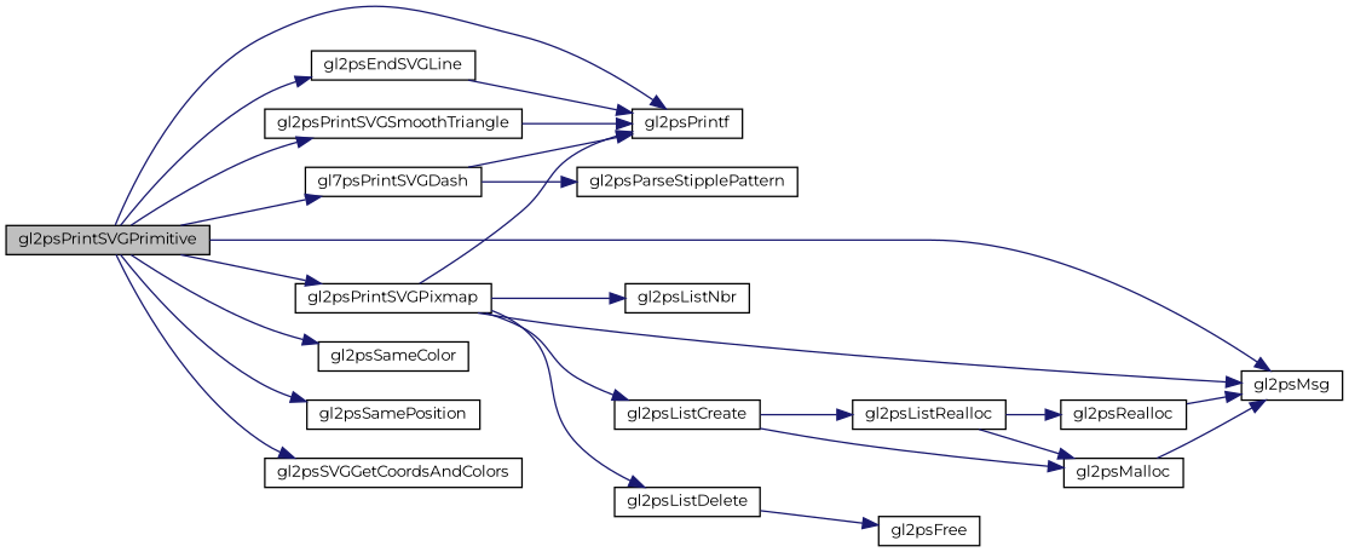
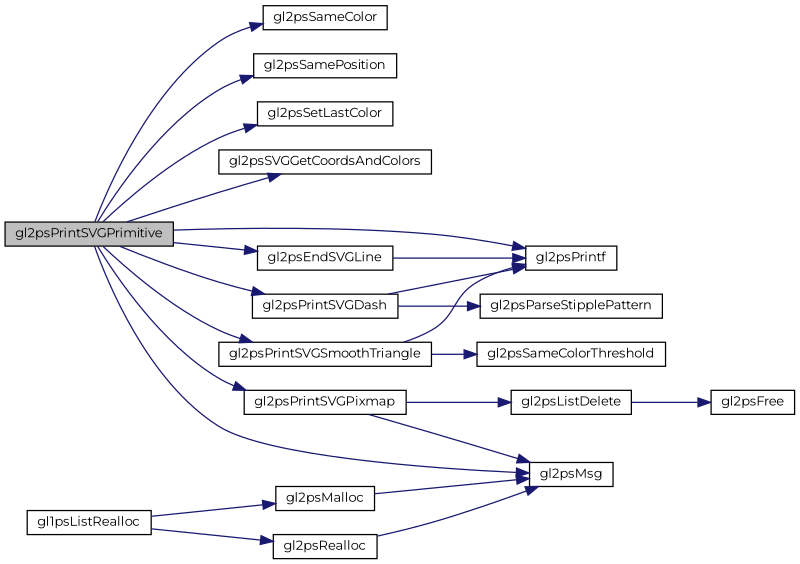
  digraph {
    fontname=Montserrat
    rankdir=LR
    node [color=black fillcolor=white fontname=Montserrat fontsize=10 shape=record style=filled]
    edge [color=midnightblue fontname=Montserrat fontsize=10 labelfontname=FreeSans labelfontsize=10 style=solid]
    n1 [fillcolor=grey75 fontcolor=black height=0.2 label=gl2psPrintSVGPrimitive width=0.4]
    n2 [height=0.2 label=gl2psEndSVGLine width=0.4]
    n3 [height=0.2 label=gl2psPrintf width=0.4]
    n4 [height=0.2 label=gl2psMsg width=0.4]
-   n5 [height=0.2 label=gl7psPrintSVGDash width=0.4]
+   n5 [height=0.2 label=gl2psPrintSVGDash width=0.4]
    n6 [height=0.2 label=gl2psPrintSVGPixmap width=0.4]
    n7 [height=0.2 label=gl2psPrintSVGSmoothTriangle width=0.4]
    n8 [height=0.2 label=gl2psSameColor width=0.4]
    n9 [height=0.2 label=gl2psSamePosition width=0.4]
+   n10 [height=0.2 label=gl2psSetLastColor width=0.4]
    n11 [height=0.2 label=gl2psSVGGetCoordsAndColors width=0.4]
    n12 [height=0.2 label=gl2psParseStipplePattern width=0.4]
-   n13 [height=0.2 label=gl2psListCreate width=0.4]
    n14 [height=0.2 label=gl2psListDelete width=0.4]
-   n15 [height=0.2 label=gl2psListNbr width=0.4]
-   n17 [height=0.2 label=gl2psListRealloc width=0.4]
+   n16 [height=0.2 label=gl2psSameColorThreshold width=0.4]
+   n17 [height=0.2 label=gl1psListRealloc width=0.4]
    n18 [height=0.2 label=gl2psMalloc width=0.4]
    n19 [height=0.2 label=gl2psFree width=0.4]
    n20 [height=0.2 label=gl2psRealloc width=0.4]
    n1 -> n2
    n1 -> n3
    n1 -> n4
    n1 -> n5
    n1 -> n6
    n1 -> n7
    n1 -> n8
    n1 -> n9
+   n1 -> n10
    n1 -> n11
    n2 -> n3
    n5 -> n3
    n5 -> n12
-   n6 -> n3
    n6 -> n4
-   n6 -> n13
    n6 -> n14
-   n6 -> n15
    n7 -> n3
-   n13 -> n17
-   n13 -> n18
+   n7 -> n16
    n14 -> n19
    n17 -> n18
    n17 -> n20
    n18 -> n4
    n20 -> n4
  }
